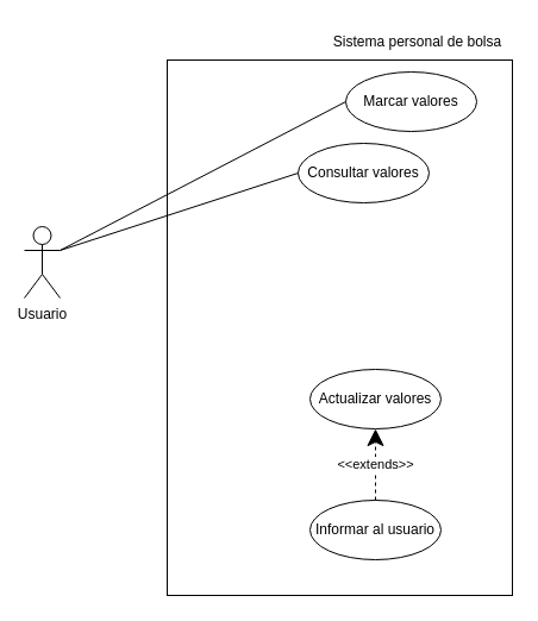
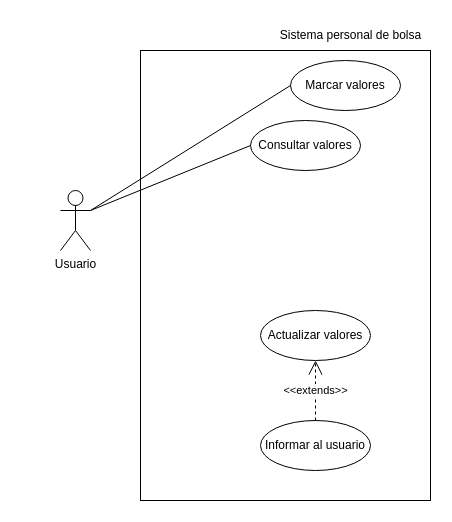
  <mxCell id="0" />
  <mxCell id="1" parent="0" />
- <mxCell id="2" value="Usuario" style="shape=umlActor;verticalLabelPosition=bottom;verticalAlign=top;html=1;outlineConnect=0;" vertex="1" parent="1"><mxGeometry x="20" y="190" width="30" height="60" as="geometry" /></mxCell>
+ <mxCell id="2" value="Usuario" style="shape=umlActor;verticalLabelPosition=bottom;verticalAlign=top;html=1;outlineConnect=0;" vertex="1" parent="1"><mxGeometry x="60" y="190" width="30" height="60" as="geometry" /></mxCell>
  <mxCell id="3" value="Marcar valores" style="ellipse;whiteSpace=wrap;html=1;" vertex="1" parent="1"><mxGeometry x="290" y="60" width="110" height="50" as="geometry" /></mxCell>
  <mxCell id="4" value="Consultar valores" style="ellipse;whiteSpace=wrap;html=1;" vertex="1" parent="1"><mxGeometry x="250" y="120" width="110" height="50" as="geometry" /></mxCell>
  <mxCell id="5" value="Actualizar valores" style="ellipse;whiteSpace=wrap;html=1;" vertex="1" parent="1"><mxGeometry x="260" y="310" width="110" height="50" as="geometry" /></mxCell>
  <mxCell id="6" value="Informar al usuario" style="ellipse;whiteSpace=wrap;html=1;" vertex="1" parent="1"><mxGeometry x="260" y="420" width="110" height="50" as="geometry" /></mxCell>
- <mxCell id="7" value="&amp;lt;&amp;lt;extends&amp;gt;&amp;gt;" style="endArrow=classic;endSize=12;dashed=1;html=1;rounded=0;exitX=0.5;exitY=0;exitDx=0;exitDy=0;entryX=0.5;entryY=1;entryDx=0;entryDy=0;" edge="1" parent="1" source="6" target="5"><mxGeometry width="160" relative="1" as="geometry"><mxPoint x="120" y="370" as="sourcePoint" /><mxPoint x="280" y="370" as="targetPoint" /></mxGeometry></mxCell>
+ <mxCell id="7" value="&amp;lt;&amp;lt;extends&amp;gt;&amp;gt;" style="endArrow=open;endSize=12;dashed=1;html=1;rounded=0;exitX=0.5;exitY=0;exitDx=0;exitDy=0;entryX=0.5;entryY=1;entryDx=0;entryDy=0;" edge="1" parent="1" source="6" target="5"><mxGeometry width="160" relative="1" as="geometry"><mxPoint x="120" y="370" as="sourcePoint" /><mxPoint x="280" y="370" as="targetPoint" /></mxGeometry></mxCell>
  <mxCell id="8" value="" style="endArrow=none;html=1;rounded=0;exitX=1;exitY=0.333;exitDx=0;exitDy=0;exitPerimeter=0;entryX=0;entryY=0.5;entryDx=0;entryDy=0;" edge="1" parent="1" source="2" target="3"><mxGeometry width="50" height="50" relative="1" as="geometry"><mxPoint x="60" y="320" as="sourcePoint" /><mxPoint x="270" y="345" as="targetPoint" /></mxGeometry></mxCell>
  <mxCell id="9" value="" style="endArrow=none;html=1;rounded=0;exitX=1;exitY=0.333;exitDx=0;exitDy=0;exitPerimeter=0;entryX=0;entryY=0.5;entryDx=0;entryDy=0;" edge="1" parent="1" source="2" target="4"><mxGeometry width="50" height="50" relative="1" as="geometry"><mxPoint x="60" y="220" as="sourcePoint" /><mxPoint x="260" y="95" as="targetPoint" /></mxGeometry></mxCell>
  <mxCell id="10" value="" style="rounded=0;whiteSpace=wrap;html=1;fillColor=none;" vertex="1" parent="1"><mxGeometry x="140" y="50" width="290" height="450" as="geometry" /></mxCell>
  <mxCell id="11" value="Sistema personal de bolsa" style="text;html=1;align=center;verticalAlign=middle;resizable=0;points=[];autosize=1;strokeColor=none;fillColor=none;" vertex="1" parent="1"><mxGeometry x="270" y="20" width="160" height="30" as="geometry" /></mxCell>
